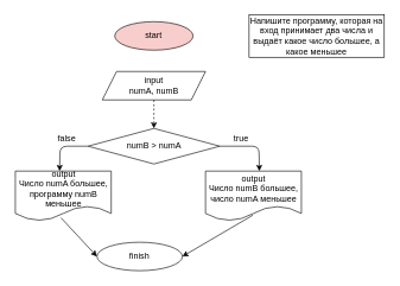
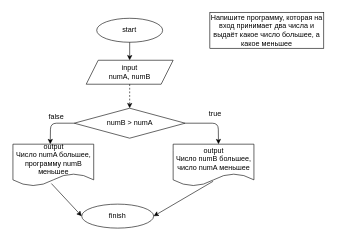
  <mxCell id="0" />
  <mxCell id="1" parent="0" />
- <mxCell id="2" value="start" style="ellipse;whiteSpace=wrap;html=1;fillColor=#f8cecc;" parent="1" vertex="1"><mxGeometry x="160.25" y="30" width="110" height="40" as="geometry" /></mxCell>
+ <mxCell id="2" value="start" style="ellipse;whiteSpace=wrap;html=1;" parent="1" vertex="1"><mxGeometry x="160.25" y="30" width="110" height="40" as="geometry" /></mxCell>
  <mxCell id="3" value="input&lt;br&gt;numA, numB" style="shape=parallelogram;perimeter=parallelogramPerimeter;whiteSpace=wrap;html=1;fixedSize=1;" parent="1" vertex="1"><mxGeometry x="142.75" y="100" width="145" height="40" as="geometry" /></mxCell>
+ <mxCell id="4" value="" style="endArrow=classic;html=1;exitX=0.5;exitY=1;exitDx=0;exitDy=0;entryX=0.5;entryY=0;entryDx=0;entryDy=0;" parent="1" source="2" target="3" edge="1"><mxGeometry width="50" height="50" relative="1" as="geometry"><mxPoint x="219" y="240" as="sourcePoint" /><mxPoint x="214" y="70" as="targetPoint" /></mxGeometry></mxCell>
  <mxCell id="5" value="numB &amp;gt; numA" style="rhombus;whiteSpace=wrap;html=1;" parent="1" vertex="1"><mxGeometry x="122.75" y="180" width="185" height="50" as="geometry" /></mxCell>
  <mxCell id="6" value="" style="endArrow=classic;html=1;entryX=0.5;entryY=0;entryDx=0;entryDy=0;exitX=1;exitY=0.5;exitDx=0;exitDy=0;" parent="1" source="5" edge="1"><mxGeometry width="50" height="50" relative="1" as="geometry"><mxPoint x="270.25" y="260" as="sourcePoint" /><mxPoint x="363.375" y="240" as="targetPoint" /><Array as="points"><mxPoint x="363" y="205" /></Array></mxGeometry></mxCell>
  <mxCell id="7" value="" style="endArrow=classic;html=1;entryX=0.5;entryY=0;entryDx=0;entryDy=0;exitX=0;exitY=0.5;exitDx=0;exitDy=0;" parent="1" source="5" edge="1"><mxGeometry width="50" height="50" relative="1" as="geometry"><mxPoint x="270.25" y="260" as="sourcePoint" /><mxPoint x="82.75" y="240" as="targetPoint" /><Array as="points"><mxPoint x="83.25" y="205" /></Array></mxGeometry></mxCell>
- <mxCell id="8" value="true" style="text;html=1;strokeColor=none;fillColor=none;align=center;verticalAlign=middle;whiteSpace=wrap;rounded=0;" parent="1" vertex="1"><mxGeometry x="307.75" y="180" width="60" height="30" as="geometry" /></mxCell>
+ <mxCell id="8" value="true" style="text;html=1;strokeColor=none;fillColor=none;align=center;verticalAlign=middle;whiteSpace=wrap;rounded=0;" parent="1" vertex="1"><mxGeometry x="327.75" y="175" width="60" height="30" as="geometry" /></mxCell>
  <mxCell id="9" value="false" style="text;html=1;strokeColor=none;fillColor=none;align=center;verticalAlign=middle;whiteSpace=wrap;rounded=0;" parent="1" vertex="1"><mxGeometry x="62.75" y="180" width="60" height="30" as="geometry" /></mxCell>
  <mxCell id="10" value="output&lt;br&gt;Число numB большее,&lt;br&gt;число numA меньшее" style="shape=document;whiteSpace=wrap;html=1;boundedLbl=1;" parent="1" vertex="1"><mxGeometry x="287.75" y="240" width="134.75" height="70" as="geometry" /></mxCell>
  <mxCell id="11" value="finish" style="ellipse;whiteSpace=wrap;html=1;" parent="1" vertex="1"><mxGeometry x="135.25" y="340" width="120" height="40" as="geometry" /></mxCell>
  <mxCell id="12" value="" style="endArrow=classic;html=1;entryX=1;entryY=0.5;entryDx=0;entryDy=0;exitX=0.495;exitY=0.884;exitDx=0;exitDy=0;exitPerimeter=0;" parent="1" source="10" target="11" edge="1"><mxGeometry width="50" height="50" relative="1" as="geometry"><mxPoint x="269" y="340" as="sourcePoint" /><mxPoint x="319" y="290" as="targetPoint" /></mxGeometry></mxCell>
  <mxCell id="13" value="" style="endArrow=classic;html=1;exitX=0.5;exitY=1;exitDx=0;exitDy=0;" parent="1" source="3" edge="1"><mxGeometry width="50" height="50" relative="1" as="geometry"><mxPoint x="269" y="240" as="sourcePoint" /><mxPoint x="215" y="140" as="targetPoint" /></mxGeometry></mxCell>
  <mxCell id="14" value="Напишите программу, которая на вход принимает два числа и выдаёт какое число большее, а какое меньшее" style="rounded=0;whiteSpace=wrap;html=1;" parent="1" vertex="1"><mxGeometry x="349" y="20" width="190" height="60" as="geometry" /></mxCell>
  <mxCell id="15" value="" style="endArrow=classic;html=1;entryX=0.5;entryY=0;entryDx=0;entryDy=0;exitX=0.5;exitY=1;exitDx=0;exitDy=0;dashed=1;" parent="1" source="3" target="5" edge="1"><mxGeometry width="50" height="50" relative="1" as="geometry"><mxPoint x="219" y="150" as="sourcePoint" /><mxPoint x="269" y="100" as="targetPoint" /></mxGeometry></mxCell>
  <mxCell id="16" value="output&lt;br&gt;Число numA большее,&lt;br&gt;программу numB меньшее" style="shape=document;whiteSpace=wrap;html=1;boundedLbl=1;" parent="1" vertex="1"><mxGeometry x="20.5" y="240" width="134.75" height="70" as="geometry" /></mxCell>
  <mxCell id="17" value="" style="endArrow=classic;html=1;entryX=0;entryY=0.5;entryDx=0;entryDy=0;exitX=0.476;exitY=0.938;exitDx=0;exitDy=0;exitPerimeter=0;" parent="1" source="16" target="11" edge="1"><mxGeometry width="50" height="50" relative="1" as="geometry"><mxPoint x="219" y="280" as="sourcePoint" /><mxPoint x="269" y="230" as="targetPoint" /></mxGeometry></mxCell>
